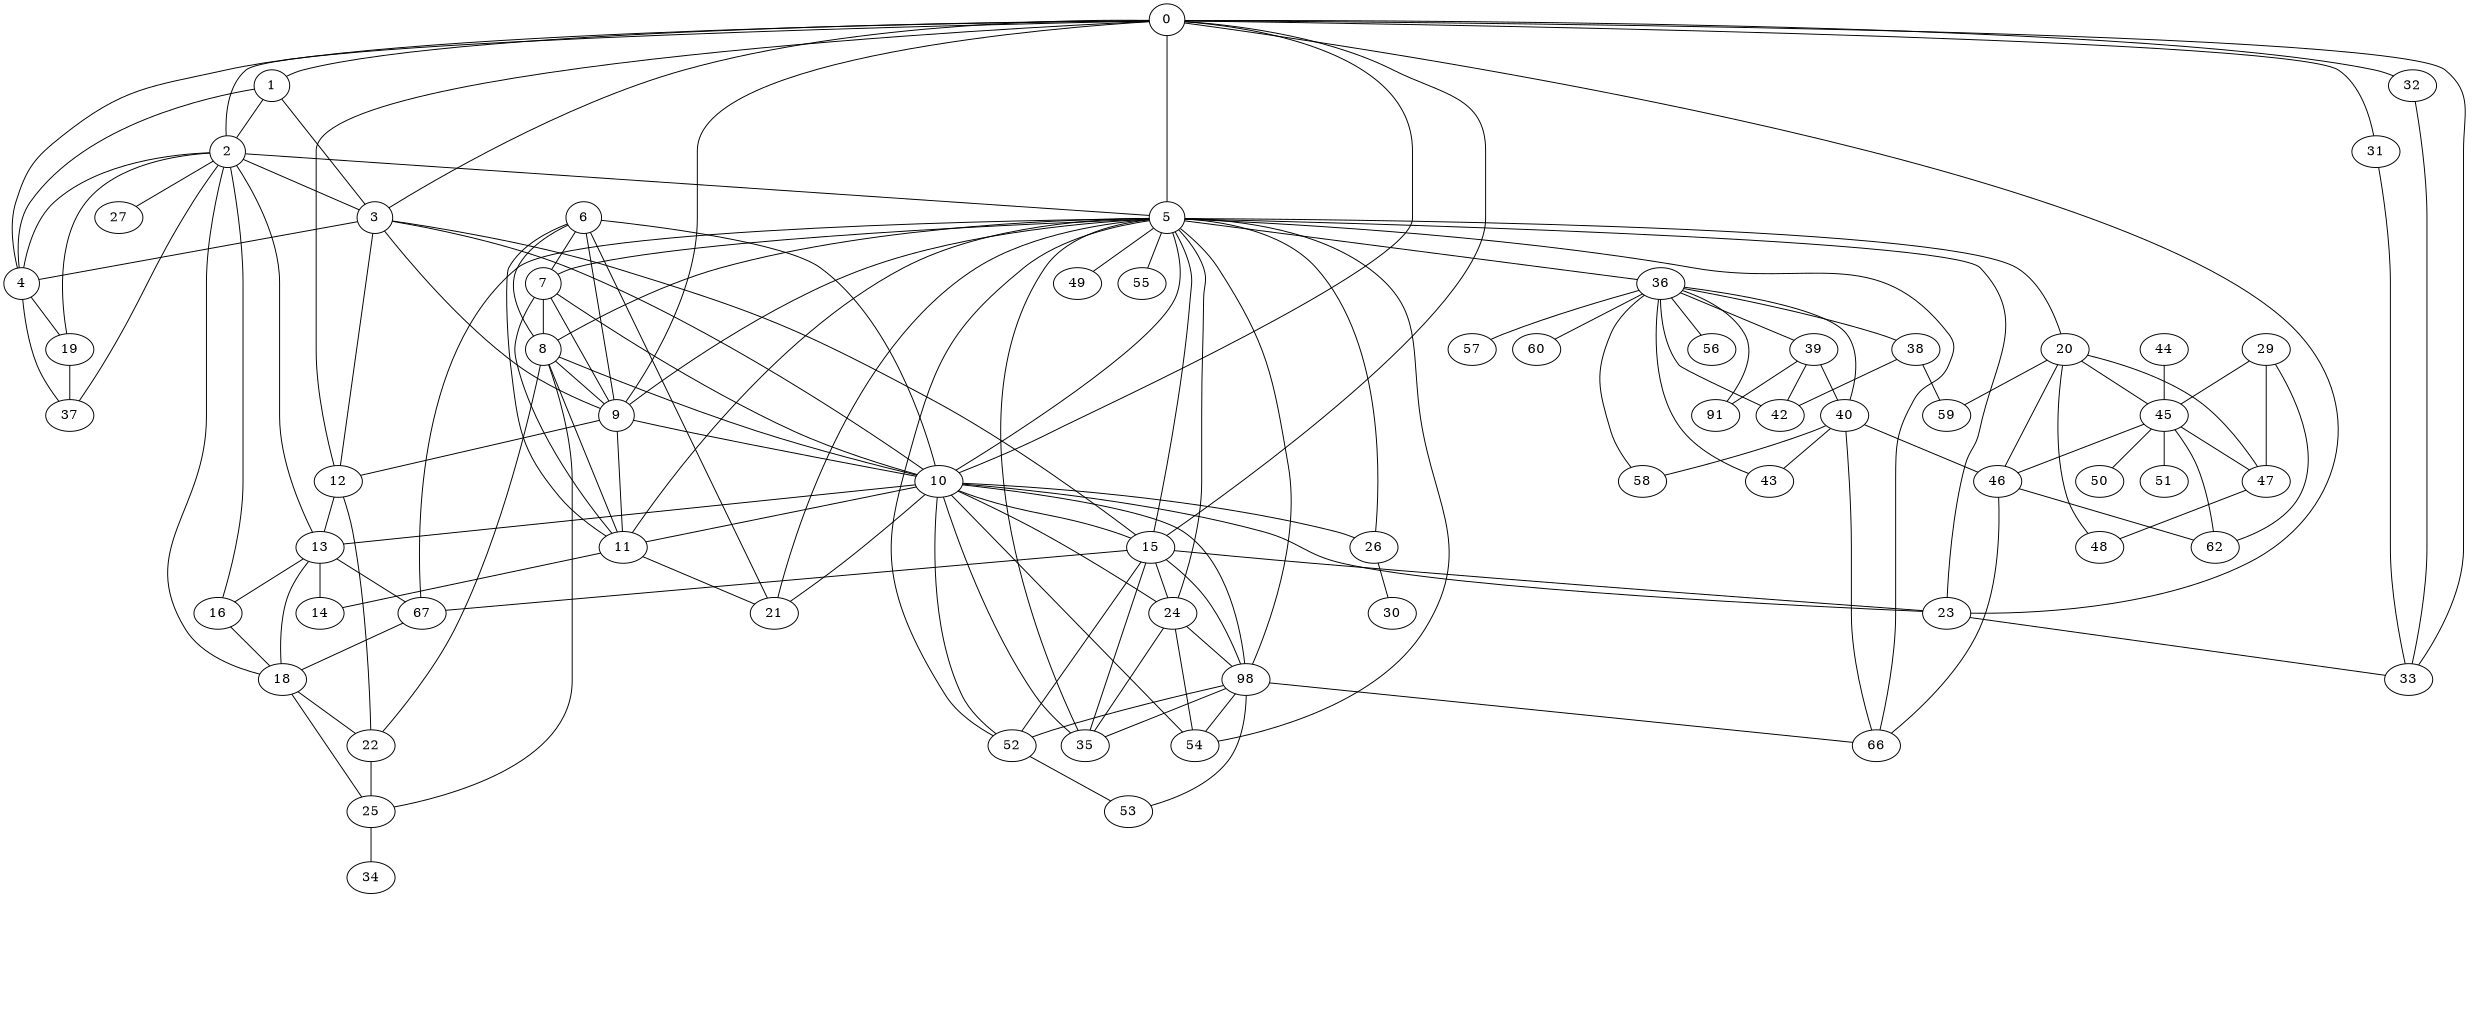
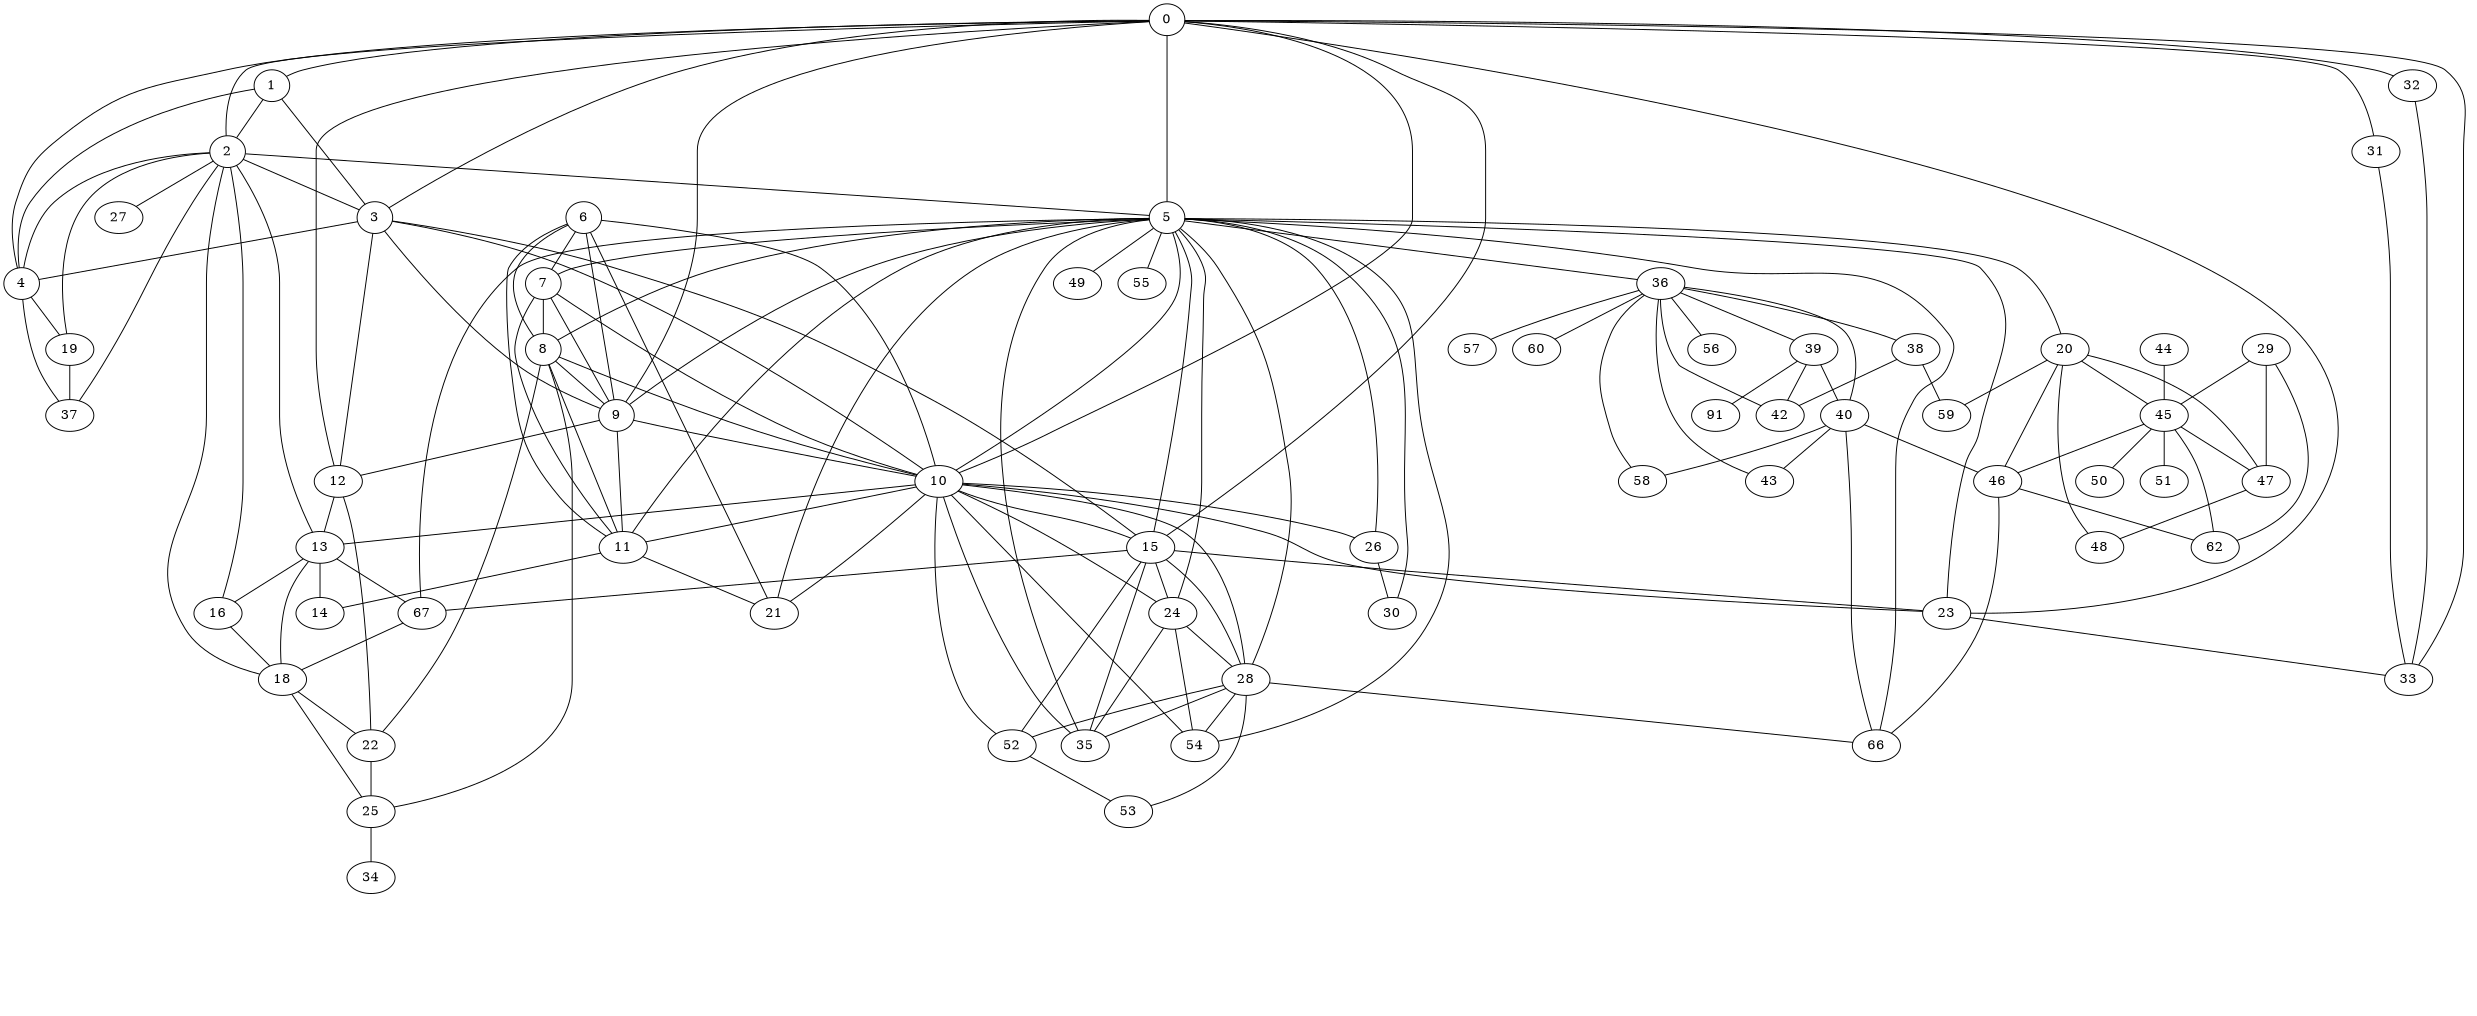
  graph {
    fontsize=24
    label="\n \n"
    splines=true
    node [shape=ellipse]
    n1 [height=0.3 label=0 width=0.3]
    n2 [height=0.3 label=1 width=0.3]
    n3 [height=0.3 label=2 width=0.3]
    n4 [height=0.3 label=3 width=0.3]
    n5 [height=0.3 label=4 width=0.3]
    n6 [height=0.3 label=5 width=0.3]
    n7 [height=0.3 label=9 width=0.3]
    n8 [height=0.3 label=10 width=0.3]
    n9 [height=0.3 label=12 width=0.3]
    n10 [height=0.3 label=15 width=0.3]
    n11 [height=0.3 label=23 width=0.3]
    n12 [height=0.3 label=31 width=0.3]
    n13 [height=0.3 label=32 width=0.3]
    n14 [height=0.3 label=33 width=0.3]
    n15 [height=0.3 label=13 width=0.3]
    n16 [height=0.3 label=16 width=0.3]
    n17 [height=0.3 label=18 width=0.3]
    n18 [height=0.3 label=19 width=0.3]
    n19 [height=0.3 label=27 width=0.3]
    n20 [height=0.3 label=37 width=0.3]
    n21 [height=0.3 label=7 width=0.3]
    n22 [height=0.3 label=8 width=0.3]
    n23 [height=0.3 label=11 width=0.3]
    n24 [height=0.3 label=67 width=0.3]
    n25 [height=0.3 label=20 width=0.3]
    n26 [height=0.3 label=21 width=0.3]
    n27 [height=0.3 label=24 width=0.3]
    n28 [height=0.3 label=26 width=0.3]
-   n29 [height=0.3 label=98 width=0.3]
+   n29 [height=0.3 label=28 width=0.3]
    n30 [height=0.3 label=35 width=0.3]
    n31 [height=0.3 label=36 width=0.3]
    n32 [height=0.3 label=49 width=0.3]
    n33 [height=0.3 label=52 width=0.3]
    n34 [height=0.3 label=54 width=0.3]
    n35 [height=0.3 label=55 width=0.3]
    n36 [height=0.3 label=66 width=0.3]
    n37 [height=0.3 label=22 width=0.3]
    n38 [height=0.3 label=14 width=0.3]
    n39 [height=0.3 label=25 width=0.3]
    n40 [height=0.3 label=45 width=0.3]
    n41 [height=0.3 label=46 width=0.3]
    n42 [height=0.3 label=47 width=0.3]
    n43 [height=0.3 label=48 width=0.3]
    n44 [height=0.3 label=59 width=0.3]
    n45 [height=0.3 label=30 width=0.3]
    n46 [height=0.3 label=53 width=0.3]
    n47 [height=0.3 label=38 width=0.3]
    n48 [height=0.3 label=39 width=0.3]
    n49 [height=0.3 label=40 width=0.3]
    n50 [height=0.3 label=91 width=0.3]
    n51 [height=0.3 label=42 width=0.3]
    n52 [height=0.3 label=43 width=0.3]
    n53 [height=0.3 label=56 width=0.3]
    n54 [height=0.3 label=57 width=0.3]
    n55 [height=0.3 label=58 width=0.3]
    n56 [height=0.3 label=60 width=0.3]
    n57 [height=0.3 label=34 width=0.3]
    n58 [height=0.3 label=29 width=0.3]
    n59 [height=0.3 label=62 width=0.3]
    n60 [height=0.3 label=50 width=0.3]
    n61 [height=0.3 label=51 width=0.3]
    n62 [height=0.3 label=6 width=0.3]
    n63 [height=0.3 label=44 width=0.3]
    n1 -- n2
    n1 -- n3
    n1 -- n4
    n1 -- n5
    n1 -- n6
    n1 -- n7
    n1 -- n8
    n1 -- n9
    n1 -- n10
    n1 -- n11
    n1 -- n12
    n1 -- n13
    n1 -- n14
    n2 -- n3
    n2 -- n4
    n2 -- n5
    n3 -- n4
    n3 -- n5
    n3 -- n6
    n3 -- n15
    n3 -- n16
    n3 -- n17
    n3 -- n18
    n3 -- n19
    n3 -- n20
    n4 -- n5
    n4 -- n7
    n4 -- n8
    n4 -- n9
    n4 -- n10
    n5 -- n18
    n5 -- n20
    n6 -- n7
    n6 -- n8
    n6 -- n10
    n6 -- n11
    n6 -- n21
    n6 -- n22
    n6 -- n23
    n6 -- n24
    n6 -- n25
    n6 -- n26
    n6 -- n27
    n6 -- n28
    n6 -- n29
    n6 -- n30
    n6 -- n31
    n6 -- n32
-   n6 -- n33
+   n6 -- n45
    n6 -- n34
    n6 -- n35
    n6 -- n36
    n7 -- n8
    n7 -- n9
    n7 -- n23
    n8 -- n10
    n8 -- n11
    n8 -- n15
    n8 -- n23
    n8 -- n26
    n8 -- n27
    n8 -- n28
    n8 -- n29
    n8 -- n30
    n8 -- n33
    n8 -- n34
    n9 -- n15
    n9 -- n37
    n10 -- n11
    n10 -- n24
    n10 -- n27
    n10 -- n29
    n10 -- n30
    n10 -- n33
    n11 -- n14
    n12 -- n14
    n13 -- n14
    n15 -- n16
    n15 -- n17
    n15 -- n24
    n15 -- n38
    n16 -- n17
    n17 -- n37
    n17 -- n39
    n18 -- n20
    n21 -- n7
    n21 -- n8
    n21 -- n22
    n21 -- n23
    n22 -- n7
    n22 -- n8
    n22 -- n23
    n22 -- n37
    n22 -- n39
    n23 -- n26
    n23 -- n38
    n24 -- n17
    n25 -- n40
    n25 -- n41
    n25 -- n42
    n25 -- n43
    n25 -- n44
    n27 -- n29
    n27 -- n30
    n27 -- n34
    n28 -- n45
    n29 -- n30
    n29 -- n33
    n29 -- n34
    n29 -- n36
    n29 -- n46
    n31 -- n47
    n31 -- n48
    n31 -- n49
-   n31 -- n50
    n31 -- n51
    n31 -- n52
    n31 -- n53
    n31 -- n54
    n31 -- n55
    n31 -- n56
    n33 -- n46
    n37 -- n39
    n39 -- n57
    n40 -- n41
    n40 -- n42
    n40 -- n59
    n40 -- n60
    n40 -- n61
    n41 -- n36
    n41 -- n59
    n42 -- n43
    n47 -- n44
    n47 -- n51
    n48 -- n49
    n48 -- n50
    n48 -- n51
    n49 -- n36
    n49 -- n41
    n49 -- n52
    n49 -- n55
    n58 -- n40
    n58 -- n42
    n58 -- n59
    n62 -- n7
    n62 -- n8
    n62 -- n21
    n62 -- n22
    n62 -- n23
    n62 -- n26
    n63 -- n40
  }
